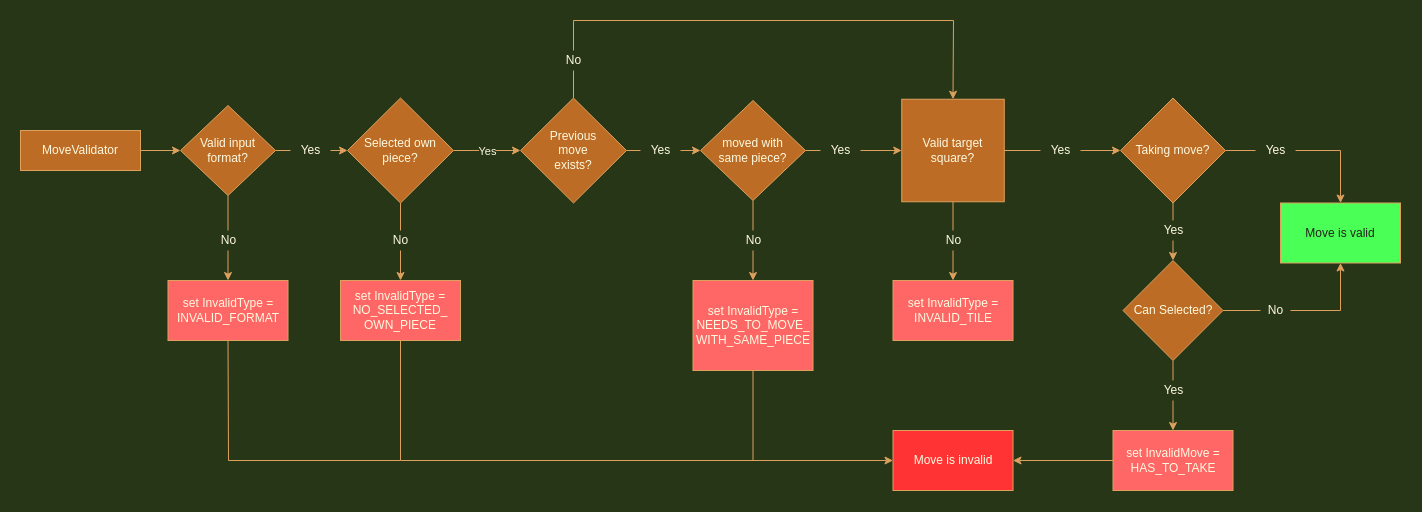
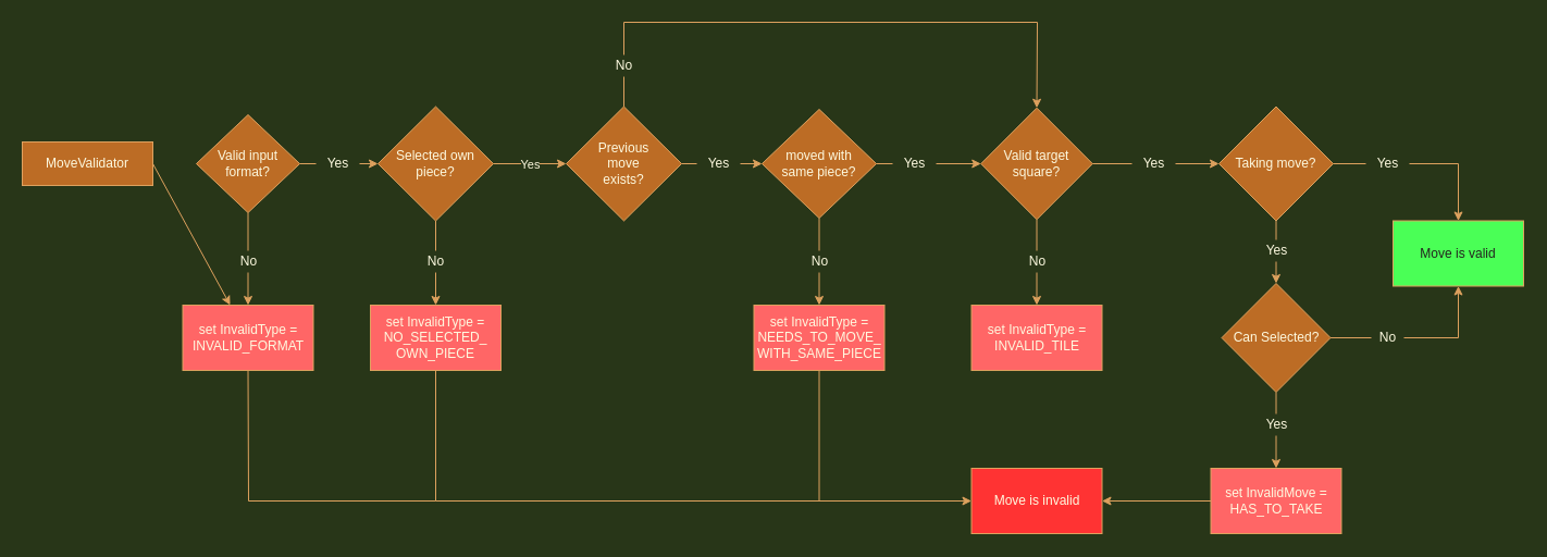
  <mxCell id="0" />
  <mxCell id="1" parent="0" />
  <mxCell id="2" value="MoveValidator" style="rounded=0;whiteSpace=wrap;html=1;fontSize=12;glass=0;strokeWidth=1;shadow=0;fillColor=#bc6c25;strokeColor=#DDA15E;fontColor=#FEFAE0;" parent="1" vertex="1"><mxGeometry x="20" y="130" width="120" height="40" as="geometry" /></mxCell>
  <mxCell id="3" style="edgeStyle=orthogonalEdgeStyle;orthogonalLoop=1;jettySize=auto;html=1;exitX=0.5;exitY=1;exitDx=0;exitDy=0;entryX=0.5;entryY=0;entryDx=0;entryDy=0;fontColor=#FEFAE0;strokeColor=#DDA15E;fillColor=#BC6C25;startArrow=none;" edge="1" parent="1" source="55" target="25"><mxGeometry relative="1" as="geometry" /></mxCell>
  <mxCell id="4" value="Selected own piece?" style="rhombus;whiteSpace=wrap;html=1;fillColor=#BC6C25;strokeColor=#DDA15E;fontColor=#FEFAE0;rounded=0;" vertex="1" parent="1"><mxGeometry x="347" y="97.5" width="106" height="105" as="geometry" /></mxCell>
  <mxCell id="5" value="&lt;div&gt;Previous&lt;/div&gt;&lt;div&gt;move&lt;/div&gt;&lt;div&gt;exists?&lt;br&gt;&lt;/div&gt;" style="rhombus;whiteSpace=wrap;html=1;fillColor=#BC6C25;strokeColor=#DDA15E;fontColor=#FEFAE0;rounded=0;" vertex="1" parent="1"><mxGeometry x="520" y="97.5" width="106" height="105" as="geometry" /></mxCell>
  <mxCell id="6" value="" style="endArrow=classic;html=1;rounded=0;entryX=0;entryY=0.5;entryDx=0;entryDy=0;exitX=1;exitY=0.5;exitDx=0;exitDy=0;labelBackgroundColor=#283618;strokeColor=#DDA15E;fontColor=#FEFAE0;" edge="1" parent="1" source="4" target="5"><mxGeometry width="50" height="50" relative="1" as="geometry"><mxPoint x="380" y="420" as="sourcePoint" /><mxPoint x="430" y="370" as="targetPoint" /><Array as="points" /></mxGeometry></mxCell>
  <mxCell id="7" value="Yes" style="edgeLabel;html=1;align=center;verticalAlign=middle;resizable=0;points=[];labelBackgroundColor=#283618;fontColor=#FEFAE0;rounded=0;" vertex="1" connectable="0" parent="6"><mxGeometry x="-0.25" relative="1" as="geometry"><mxPoint x="8" as="offset" /></mxGeometry></mxCell>
  <mxCell id="8" value="Valid input format?" style="rhombus;whiteSpace=wrap;html=1;fillColor=#BC6C25;strokeColor=#DDA15E;fontColor=#FEFAE0;rounded=0;" vertex="1" parent="1"><mxGeometry x="180" y="105" width="95" height="90" as="geometry" /></mxCell>
- <mxCell id="9" value="" style="endArrow=classic;html=1;rounded=0;exitX=1;exitY=0.5;exitDx=0;exitDy=0;entryX=0;entryY=0.5;entryDx=0;entryDy=0;labelBackgroundColor=#283618;strokeColor=#DDA15E;fontColor=#FEFAE0;" edge="1" parent="1" source="2" target="8"><mxGeometry width="50" height="50" relative="1" as="geometry"><mxPoint x="380" y="420" as="sourcePoint" /><mxPoint x="430" y="370" as="targetPoint" /></mxGeometry></mxCell>
+ <mxCell id="9" value="" style="endArrow=classic;html=1;rounded=0;exitX=1;exitY=0.5;exitDx=0;exitDy=0;labelBackgroundColor=#283618;strokeColor=#DDA15E;fontColor=#FEFAE0;" edge="1" parent="1" source="2" target="23"><mxGeometry width="50" height="50" relative="1" as="geometry"><mxPoint x="380" y="420" as="sourcePoint" /><mxPoint x="430" y="370" as="targetPoint" /></mxGeometry></mxCell>
  <mxCell id="10" value="" style="endArrow=classic;html=1;rounded=0;exitX=1;exitY=0.5;exitDx=0;exitDy=0;entryX=0;entryY=0.5;entryDx=0;entryDy=0;startArrow=none;labelBackgroundColor=#283618;strokeColor=#DDA15E;fontColor=#FEFAE0;" edge="1" parent="1" source="39" target="4"><mxGeometry width="50" height="50" relative="1" as="geometry"><mxPoint x="380" y="420" as="sourcePoint" /><mxPoint x="215" y="267.5" as="targetPoint" /></mxGeometry></mxCell>
  <mxCell id="11" value="" style="endArrow=classic;html=1;rounded=0;entryX=0;entryY=0.5;entryDx=0;entryDy=0;startArrow=none;labelBackgroundColor=#283618;strokeColor=#DDA15E;fontColor=#FEFAE0;" edge="1" parent="1" source="32" target="14"><mxGeometry width="50" height="50" relative="1" as="geometry"><mxPoint x="380" y="480" as="sourcePoint" /><mxPoint x="215" y="620" as="targetPoint" /></mxGeometry></mxCell>
  <mxCell id="12" style="edgeStyle=orthogonalEdgeStyle;rounded=0;orthogonalLoop=1;jettySize=auto;html=1;exitX=1;exitY=0.5;exitDx=0;exitDy=0;entryX=0;entryY=0.5;entryDx=0;entryDy=0;startArrow=none;labelBackgroundColor=#283618;strokeColor=#DDA15E;fontColor=#FEFAE0;" edge="1" parent="1" source="43" target="20"><mxGeometry relative="1" as="geometry" /></mxCell>
  <mxCell id="13" style="edgeStyle=orthogonalEdgeStyle;orthogonalLoop=1;jettySize=auto;html=1;exitX=0.5;exitY=1;exitDx=0;exitDy=0;entryX=0.5;entryY=0;entryDx=0;entryDy=0;fontColor=#FEFAE0;strokeColor=#DDA15E;fillColor=#BC6C25;startArrow=none;" edge="1" parent="1" source="57" target="35"><mxGeometry relative="1" as="geometry" /></mxCell>
  <mxCell id="14" value="&lt;div&gt;moved with &lt;br&gt;&lt;/div&gt;&lt;div&gt;same piece?&lt;/div&gt;" style="rhombus;whiteSpace=wrap;html=1;fillColor=#BC6C25;strokeColor=#DDA15E;fontColor=#FEFAE0;rounded=0;" vertex="1" parent="1"><mxGeometry x="700" y="100" width="105" height="100" as="geometry" /></mxCell>
  <mxCell id="15" style="edgeStyle=orthogonalEdgeStyle;rounded=0;orthogonalLoop=1;jettySize=auto;html=1;exitX=0.5;exitY=1;exitDx=0;exitDy=0;entryX=0.5;entryY=0;entryDx=0;entryDy=0;startArrow=none;labelBackgroundColor=#283618;strokeColor=#DDA15E;fontColor=#FEFAE0;" edge="1" parent="1" source="47" target="31"><mxGeometry relative="1" as="geometry" /></mxCell>
  <mxCell id="16" style="edgeStyle=orthogonalEdgeStyle;orthogonalLoop=1;jettySize=auto;html=1;exitX=1;exitY=0.5;exitDx=0;exitDy=0;entryX=0.5;entryY=0;entryDx=0;entryDy=0;fontColor=#FEFAE0;strokeColor=#DDA15E;fillColor=#BC6C25;rounded=0;startArrow=none;" edge="1" parent="1" source="61" target="22"><mxGeometry relative="1" as="geometry" /></mxCell>
  <mxCell id="17" value="Taking move?" style="rhombus;whiteSpace=wrap;html=1;fillColor=#BC6C25;strokeColor=#DDA15E;fontColor=#FEFAE0;rounded=0;" vertex="1" parent="1"><mxGeometry x="1120" y="97.5" width="105" height="105" as="geometry" /></mxCell>
  <mxCell id="18" style="edgeStyle=orthogonalEdgeStyle;rounded=0;orthogonalLoop=1;jettySize=auto;html=1;exitX=1;exitY=0.5;exitDx=0;exitDy=0;entryX=0;entryY=0.5;entryDx=0;entryDy=0;startArrow=none;labelBackgroundColor=#283618;strokeColor=#DDA15E;fontColor=#FEFAE0;" edge="1" parent="1" source="45" target="17"><mxGeometry relative="1" as="geometry" /></mxCell>
  <mxCell id="19" style="edgeStyle=orthogonalEdgeStyle;orthogonalLoop=1;jettySize=auto;html=1;exitX=0.5;exitY=1;exitDx=0;exitDy=0;entryX=0.5;entryY=0;entryDx=0;entryDy=0;fontColor=#FEFAE0;strokeColor=#DDA15E;fillColor=#BC6C25;startArrow=none;" edge="1" parent="1" source="59" target="38"><mxGeometry relative="1" as="geometry" /></mxCell>
- <mxCell id="20" value="&lt;div&gt;Valid target &lt;br&gt;&lt;/div&gt;&lt;div&gt;square?&lt;br&gt;&lt;/div&gt;" style="whiteSpace=wrap;html=1;fillColor=#BC6C25;strokeColor=#DDA15E;fontColor=#FEFAE0;rounded=0;" vertex="1" parent="1"><mxGeometry x="901.25" y="98.75" width="102.5" height="102.5" as="geometry" /></mxCell>
+ <mxCell id="20" value="&lt;div&gt;Valid target &lt;br&gt;&lt;/div&gt;&lt;div&gt;square?&lt;br&gt;&lt;/div&gt;" style="rhombus;whiteSpace=wrap;html=1;fillColor=#BC6C25;strokeColor=#DDA15E;fontColor=#FEFAE0;rounded=0;" vertex="1" parent="1"><mxGeometry x="901.25" y="98.75" width="102.5" height="102.5" as="geometry" /></mxCell>
  <mxCell id="21" value="Move is invalid" style="rounded=0;whiteSpace=wrap;html=1;fillColor=#FF3333;strokeColor=#DDA15E;fontColor=#FEFAE0;" vertex="1" parent="1"><mxGeometry x="892.5" y="430" width="120" height="60" as="geometry" /></mxCell>
  <mxCell id="22" value="Move is valid" style="rounded=0;whiteSpace=wrap;html=1;fillColor=#4AFF56;strokeColor=#DDA15E;fontColor=#24231F;" vertex="1" parent="1"><mxGeometry x="1280" y="202.5" width="120" height="60" as="geometry" /></mxCell>
  <mxCell id="23" value="set InvalidType = INVALID_FORMAT" style="rounded=0;whiteSpace=wrap;html=1;fillColor=#FF6666;strokeColor=#DDA15E;fontColor=#FEFAE0;" vertex="1" parent="1"><mxGeometry x="167.5" y="280" width="120" height="60" as="geometry" /></mxCell>
  <mxCell id="24" value="" style="endArrow=classic;html=1;rounded=0;exitX=0.5;exitY=1;exitDx=0;exitDy=0;entryX=0.5;entryY=0;entryDx=0;entryDy=0;startArrow=none;labelBackgroundColor=#283618;strokeColor=#DDA15E;fontColor=#FEFAE0;" edge="1" parent="1" source="41" target="23"><mxGeometry width="50" height="50" relative="1" as="geometry"><mxPoint x="380" y="360" as="sourcePoint" /><mxPoint x="430" y="310" as="targetPoint" /></mxGeometry></mxCell>
  <mxCell id="25" value="&lt;div&gt;set InvalidType = NO_SELECTED_&lt;/div&gt;&lt;div&gt;OWN_PIECE&lt;/div&gt;" style="rounded=0;whiteSpace=wrap;html=1;fillColor=#FF6666;strokeColor=#DDA15E;fontColor=#FEFAE0;" vertex="1" parent="1"><mxGeometry x="340" y="280" width="120" height="60" as="geometry" /></mxCell>
  <mxCell id="26" value="" style="endArrow=classic;html=1;rounded=0;startArrow=none;entryX=0.5;entryY=0;entryDx=0;entryDy=0;labelBackgroundColor=#283618;strokeColor=#DDA15E;fontColor=#FEFAE0;" edge="1" parent="1" source="27" target="20"><mxGeometry width="50" height="50" relative="1" as="geometry"><mxPoint x="573" y="260" as="sourcePoint" /><mxPoint x="70" y="493" as="targetPoint" /><Array as="points"><mxPoint x="573" y="20" /><mxPoint x="953" y="20" /></Array></mxGeometry></mxCell>
  <mxCell id="27" value="No" style="text;html=1;align=center;verticalAlign=middle;resizable=0;points=[];autosize=1;strokeColor=none;fillColor=none;fontColor=#FEFAE0;rounded=0;" vertex="1" parent="1"><mxGeometry x="558" y="50" width="30" height="20" as="geometry" /></mxCell>
  <mxCell id="28" value="" style="endArrow=none;html=1;rounded=0;exitX=0.5;exitY=0;exitDx=0;exitDy=0;labelBackgroundColor=#283618;strokeColor=#DDA15E;fontColor=#FEFAE0;" edge="1" parent="1" source="5" target="27"><mxGeometry width="50" height="50" relative="1" as="geometry"><mxPoint x="162" y="492.5" as="sourcePoint" /><mxPoint x="70" y="493" as="targetPoint" /></mxGeometry></mxCell>
  <mxCell id="29" style="edgeStyle=orthogonalEdgeStyle;rounded=0;orthogonalLoop=1;jettySize=auto;html=1;exitX=0.5;exitY=1;exitDx=0;exitDy=0;entryX=0.5;entryY=0;entryDx=0;entryDy=0;startArrow=none;labelBackgroundColor=#283618;strokeColor=#DDA15E;fontColor=#FEFAE0;" edge="1" parent="1" source="49" target="37"><mxGeometry relative="1" as="geometry" /></mxCell>
  <mxCell id="30" style="edgeStyle=orthogonalEdgeStyle;rounded=0;orthogonalLoop=1;jettySize=auto;html=1;exitX=1;exitY=0.5;exitDx=0;exitDy=0;entryX=0.5;entryY=1;entryDx=0;entryDy=0;startArrow=none;labelBackgroundColor=#283618;strokeColor=#DDA15E;fontColor=#FEFAE0;" edge="1" parent="1" source="51" target="22"><mxGeometry relative="1" as="geometry" /></mxCell>
  <mxCell id="31" value="Can Selected?" style="rhombus;whiteSpace=wrap;html=1;fillColor=#BC6C25;strokeColor=#DDA15E;fontColor=#FEFAE0;rounded=0;" vertex="1" parent="1"><mxGeometry x="1122.5" y="260" width="100" height="100" as="geometry" /></mxCell>
  <mxCell id="32" value="Yes" style="text;html=1;align=center;verticalAlign=middle;resizable=0;points=[];autosize=1;strokeColor=none;fillColor=none;fontColor=#FEFAE0;rounded=0;" vertex="1" parent="1"><mxGeometry x="640" y="140" width="40" height="20" as="geometry" /></mxCell>
  <mxCell id="33" value="" style="endArrow=none;html=1;rounded=0;exitX=1;exitY=0.5;exitDx=0;exitDy=0;labelBackgroundColor=#283618;strokeColor=#DDA15E;fontColor=#FEFAE0;" edge="1" parent="1" source="5" target="32"><mxGeometry width="50" height="50" relative="1" as="geometry"><mxPoint x="215" y="545" as="sourcePoint" /><mxPoint x="215.5" y="610" as="targetPoint" /></mxGeometry></mxCell>
  <mxCell id="34" style="edgeStyle=orthogonalEdgeStyle;rounded=0;orthogonalLoop=1;jettySize=auto;html=1;exitX=0.5;exitY=1;exitDx=0;exitDy=0;entryX=0;entryY=0.5;entryDx=0;entryDy=0;labelBackgroundColor=#283618;strokeColor=#DDA15E;fontColor=#FEFAE0;" edge="1" parent="1" source="35" target="21"><mxGeometry relative="1" as="geometry" /></mxCell>
- <mxCell id="35" value="&lt;div&gt;set InvalidType = NEEDS_TO_MOVE_&lt;/div&gt;&lt;div&gt;WITH_SAME_PIECE&lt;br&gt;&lt;/div&gt;" style="rounded=0;whiteSpace=wrap;html=1;fillColor=#FF6666;strokeColor=#DDA15E;fontColor=#FEFAE0;" vertex="1" parent="1"><mxGeometry x="692.5" y="280" width="120" height="90" as="geometry" /></mxCell>
+ <mxCell id="35" value="&lt;div&gt;set InvalidType = NEEDS_TO_MOVE_&lt;/div&gt;&lt;div&gt;WITH_SAME_PIECE&lt;br&gt;&lt;/div&gt;" style="rounded=0;whiteSpace=wrap;html=1;fillColor=#FF6666;strokeColor=#DDA15E;fontColor=#FEFAE0;" vertex="1" parent="1"><mxGeometry x="692.5" y="280" width="120" height="60" as="geometry" /></mxCell>
  <mxCell id="36" style="edgeStyle=orthogonalEdgeStyle;rounded=0;orthogonalLoop=1;jettySize=auto;html=1;exitX=0;exitY=0.5;exitDx=0;exitDy=0;entryX=1;entryY=0.5;entryDx=0;entryDy=0;labelBackgroundColor=#283618;strokeColor=#DDA15E;fontColor=#FEFAE0;" edge="1" parent="1" source="37" target="21"><mxGeometry relative="1" as="geometry" /></mxCell>
  <mxCell id="37" value="&lt;div&gt;set InvalidMove =&lt;/div&gt;&lt;div&gt;HAS_TO_TAKE&lt;br&gt;&lt;/div&gt;" style="rounded=0;whiteSpace=wrap;html=1;fillColor=#FF6666;strokeColor=#DDA15E;fontColor=#FEFAE0;" vertex="1" parent="1"><mxGeometry x="1112.5" y="430" width="120" height="60" as="geometry" /></mxCell>
  <mxCell id="38" value="&lt;div&gt;set InvalidType = &lt;br&gt;&lt;/div&gt;&lt;div&gt;INVALID_TILE&lt;br&gt;&lt;/div&gt;" style="rounded=0;whiteSpace=wrap;html=1;fillColor=#FF6666;strokeColor=#DDA15E;fontColor=#FEFAE0;" vertex="1" parent="1"><mxGeometry x="892.5" y="280" width="120" height="60" as="geometry" /></mxCell>
  <mxCell id="39" value="Yes" style="text;html=1;align=center;verticalAlign=middle;resizable=0;points=[];autosize=1;strokeColor=none;fillColor=none;fontColor=#FEFAE0;rounded=0;" vertex="1" parent="1"><mxGeometry x="290" y="140" width="40" height="20" as="geometry" /></mxCell>
  <mxCell id="40" value="" style="endArrow=none;html=1;rounded=0;exitX=1;exitY=0.5;exitDx=0;exitDy=0;entryX=0;entryY=0.5;entryDx=0;entryDy=0;startArrow=none;labelBackgroundColor=#283618;strokeColor=#DDA15E;fontColor=#FEFAE0;" edge="1" parent="1" source="8" target="39"><mxGeometry width="50" height="50" relative="1" as="geometry"><mxPoint x="275" y="150" as="sourcePoint" /><mxPoint x="370" y="150" as="targetPoint" /></mxGeometry></mxCell>
  <mxCell id="41" value="No" style="text;html=1;align=center;verticalAlign=middle;resizable=0;points=[];autosize=1;strokeColor=none;fillColor=none;fontColor=#FEFAE0;rounded=0;" vertex="1" parent="1"><mxGeometry x="212.5" y="230" width="30" height="20" as="geometry" /></mxCell>
  <mxCell id="42" value="" style="endArrow=none;html=1;rounded=0;exitX=0.5;exitY=1;exitDx=0;exitDy=0;entryX=0.5;entryY=0;entryDx=0;entryDy=0;startArrow=none;labelBackgroundColor=#283618;strokeColor=#DDA15E;fontColor=#FEFAE0;" edge="1" parent="1" source="8" target="41"><mxGeometry width="50" height="50" relative="1" as="geometry"><mxPoint x="227.5" y="195" as="sourcePoint" /><mxPoint x="227.5" y="280" as="targetPoint" /></mxGeometry></mxCell>
  <mxCell id="43" value="Yes" style="text;html=1;align=center;verticalAlign=middle;resizable=0;points=[];autosize=1;strokeColor=none;fillColor=none;fontColor=#FEFAE0;rounded=0;" vertex="1" parent="1"><mxGeometry x="820" y="140" width="40" height="20" as="geometry" /></mxCell>
  <mxCell id="44" value="" style="edgeStyle=orthogonalEdgeStyle;rounded=0;orthogonalLoop=1;jettySize=auto;html=1;exitX=1;exitY=0.5;exitDx=0;exitDy=0;entryX=0;entryY=0.5;entryDx=0;entryDy=0;endArrow=none;labelBackgroundColor=#283618;strokeColor=#DDA15E;fontColor=#FEFAE0;" edge="1" parent="1" source="14" target="43"><mxGeometry relative="1" as="geometry"><mxPoint x="805" y="150" as="sourcePoint" /><mxPoint x="890" y="150" as="targetPoint" /></mxGeometry></mxCell>
  <mxCell id="45" value="Yes" style="text;html=1;align=center;verticalAlign=middle;resizable=0;points=[];autosize=1;strokeColor=none;fillColor=none;fontColor=#FEFAE0;rounded=0;" vertex="1" parent="1"><mxGeometry x="1040" y="140" width="40" height="20" as="geometry" /></mxCell>
  <mxCell id="46" value="" style="edgeStyle=orthogonalEdgeStyle;rounded=0;orthogonalLoop=1;jettySize=auto;html=1;exitX=1;exitY=0.5;exitDx=0;exitDy=0;entryX=0;entryY=0.5;entryDx=0;entryDy=0;endArrow=none;labelBackgroundColor=#283618;strokeColor=#DDA15E;fontColor=#FEFAE0;" edge="1" parent="1" source="20" target="45"><mxGeometry relative="1" as="geometry"><mxPoint x="1015" y="150" as="sourcePoint" /><mxPoint x="1120" y="150" as="targetPoint" /></mxGeometry></mxCell>
  <mxCell id="47" value="Yes" style="text;html=1;align=center;verticalAlign=middle;resizable=0;points=[];autosize=1;strokeColor=none;fillColor=none;fontColor=#FEFAE0;rounded=0;" vertex="1" parent="1"><mxGeometry x="1152.5" y="220" width="40" height="20" as="geometry" /></mxCell>
  <mxCell id="48" value="" style="edgeStyle=orthogonalEdgeStyle;rounded=0;orthogonalLoop=1;jettySize=auto;html=1;exitX=0.5;exitY=1;exitDx=0;exitDy=0;entryX=0.5;entryY=0;entryDx=0;entryDy=0;endArrow=none;labelBackgroundColor=#283618;strokeColor=#DDA15E;fontColor=#FEFAE0;" edge="1" parent="1" source="17" target="47"><mxGeometry relative="1" as="geometry"><mxPoint x="1172.5" y="202.5" as="sourcePoint" /><mxPoint x="1172.5" y="260" as="targetPoint" /></mxGeometry></mxCell>
  <mxCell id="49" value="Yes" style="text;html=1;align=center;verticalAlign=middle;resizable=0;points=[];autosize=1;strokeColor=none;fillColor=none;fontColor=#FEFAE0;rounded=0;" vertex="1" parent="1"><mxGeometry x="1152.5" y="380" width="40" height="20" as="geometry" /></mxCell>
  <mxCell id="50" value="" style="edgeStyle=orthogonalEdgeStyle;rounded=0;orthogonalLoop=1;jettySize=auto;html=1;exitX=0.5;exitY=1;exitDx=0;exitDy=0;entryX=0.5;entryY=0;entryDx=0;entryDy=0;endArrow=none;labelBackgroundColor=#283618;strokeColor=#DDA15E;fontColor=#FEFAE0;" edge="1" parent="1" source="31" target="49"><mxGeometry relative="1" as="geometry"><mxPoint x="1172.5" y="360" as="sourcePoint" /><mxPoint x="1172.5" y="430" as="targetPoint" /></mxGeometry></mxCell>
  <mxCell id="51" value="No" style="text;html=1;align=center;verticalAlign=middle;resizable=0;points=[];autosize=1;strokeColor=none;fillColor=none;fontColor=#FEFAE0;rounded=0;" vertex="1" parent="1"><mxGeometry x="1260" y="300" width="30" height="20" as="geometry" /></mxCell>
  <mxCell id="52" value="" style="endArrow=none;html=1;rounded=0;entryX=1;entryY=0.5;entryDx=0;entryDy=0;labelBackgroundColor=#283618;strokeColor=#DDA15E;fontColor=#FEFAE0;" edge="1" parent="1" source="51" target="31"><mxGeometry width="50" height="50" relative="1" as="geometry"><mxPoint x="730" y="400" as="sourcePoint" /><mxPoint x="780" y="350" as="targetPoint" /></mxGeometry></mxCell>
  <mxCell id="53" value="" style="endArrow=none;html=1;rounded=0;exitX=0.5;exitY=1;exitDx=0;exitDy=0;labelBackgroundColor=#283618;strokeColor=#DDA15E;fontColor=#FEFAE0;" edge="1" parent="1" source="25"><mxGeometry width="50" height="50" relative="1" as="geometry"><mxPoint x="730" y="400" as="sourcePoint" /><mxPoint x="760" y="460" as="targetPoint" /><Array as="points"><mxPoint x="400" y="460" /></Array></mxGeometry></mxCell>
  <mxCell id="54" value="" style="endArrow=none;html=1;rounded=0;exitX=0.5;exitY=1;exitDx=0;exitDy=0;labelBackgroundColor=#283618;strokeColor=#DDA15E;fontColor=#FEFAE0;" edge="1" parent="1" source="23"><mxGeometry width="50" height="50" relative="1" as="geometry"><mxPoint x="730" y="400" as="sourcePoint" /><mxPoint x="400" y="460" as="targetPoint" /><Array as="points"><mxPoint x="228" y="460" /></Array></mxGeometry></mxCell>
  <mxCell id="55" value="No" style="text;html=1;align=center;verticalAlign=middle;resizable=0;points=[];autosize=1;strokeColor=none;fillColor=none;fontColor=#FEFAE0;" vertex="1" parent="1"><mxGeometry x="385" y="230" width="30" height="20" as="geometry" /></mxCell>
  <mxCell id="56" value="" style="edgeStyle=orthogonalEdgeStyle;orthogonalLoop=1;jettySize=auto;html=1;exitX=0.5;exitY=1;exitDx=0;exitDy=0;entryX=0.5;entryY=0;entryDx=0;entryDy=0;fontColor=#FEFAE0;strokeColor=#DDA15E;fillColor=#BC6C25;endArrow=none;" edge="1" parent="1" source="4" target="55"><mxGeometry relative="1" as="geometry"><mxPoint x="400" y="202.5" as="sourcePoint" /><mxPoint x="400" y="280" as="targetPoint" /></mxGeometry></mxCell>
  <mxCell id="57" value="No" style="text;html=1;align=center;verticalAlign=middle;resizable=0;points=[];autosize=1;strokeColor=none;fillColor=none;fontColor=#FEFAE0;" vertex="1" parent="1"><mxGeometry x="737.5" y="230" width="30" height="20" as="geometry" /></mxCell>
  <mxCell id="58" value="" style="edgeStyle=orthogonalEdgeStyle;orthogonalLoop=1;jettySize=auto;html=1;exitX=0.5;exitY=1;exitDx=0;exitDy=0;entryX=0.5;entryY=0;entryDx=0;entryDy=0;fontColor=#FEFAE0;strokeColor=#DDA15E;fillColor=#BC6C25;endArrow=none;" edge="1" parent="1" source="14" target="57"><mxGeometry relative="1" as="geometry"><mxPoint x="752.5" y="200" as="sourcePoint" /><mxPoint x="752.5" y="280" as="targetPoint" /></mxGeometry></mxCell>
  <mxCell id="59" value="No" style="text;html=1;align=center;verticalAlign=middle;resizable=0;points=[];autosize=1;strokeColor=none;fillColor=none;fontColor=#FEFAE0;" vertex="1" parent="1"><mxGeometry x="937.5" y="230" width="30" height="20" as="geometry" /></mxCell>
  <mxCell id="60" value="" style="edgeStyle=orthogonalEdgeStyle;orthogonalLoop=1;jettySize=auto;html=1;exitX=0.5;exitY=1;exitDx=0;exitDy=0;entryX=0.5;entryY=0;entryDx=0;entryDy=0;fontColor=#FEFAE0;strokeColor=#DDA15E;fillColor=#BC6C25;endArrow=none;" edge="1" parent="1" source="20" target="59"><mxGeometry relative="1" as="geometry"><mxPoint x="952.5" y="201.25" as="sourcePoint" /><mxPoint x="952.5" y="280" as="targetPoint" /></mxGeometry></mxCell>
  <mxCell id="61" value="Yes" style="text;html=1;align=center;verticalAlign=middle;resizable=0;points=[];autosize=1;strokeColor=none;fillColor=none;fontColor=#FEFAE0;" vertex="1" parent="1"><mxGeometry x="1255" y="140" width="40" height="20" as="geometry" /></mxCell>
  <mxCell id="62" value="" style="endArrow=none;html=1;rounded=0;fontColor=#FEFAE0;strokeColor=#DDA15E;fillColor=#BC6C25;exitX=1;exitY=0.5;exitDx=0;exitDy=0;" edge="1" parent="1" source="17" target="61"><mxGeometry width="50" height="50" relative="1" as="geometry"><mxPoint x="680" y="370" as="sourcePoint" /><mxPoint x="730" y="320" as="targetPoint" /></mxGeometry></mxCell>
